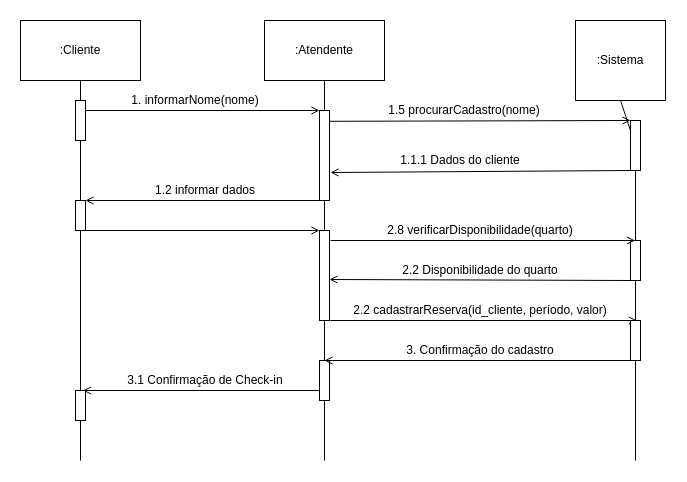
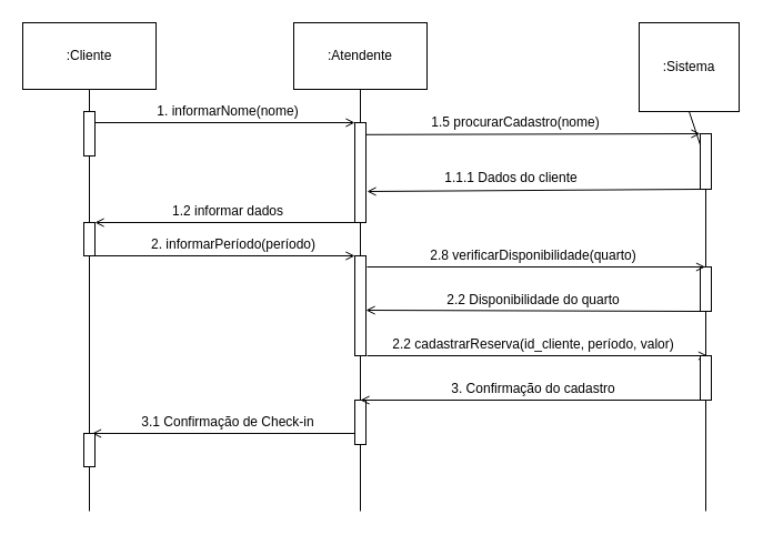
  <mxCell id="0" />
  <mxCell id="1" parent="0" />
  <mxCell id="2" value=":Cliente" style="rounded=0;whiteSpace=wrap;html=1;" parent="1" vertex="1"><mxGeometry x="20" y="20" width="120" height="60" as="geometry" /></mxCell>
  <mxCell id="3" value=":Sistema" style="rounded=0;whiteSpace=wrap;html=1;" parent="1" vertex="1"><mxGeometry x="575" y="20" width="90" height="80" as="geometry" /></mxCell>
  <mxCell id="4" value="" style="endArrow=none;html=1;rounded=0;startArrow=none;entryX=0.5;entryY=1;entryDx=0;entryDy=0;" parent="1" source="18" target="2" edge="1"><mxGeometry width="50" height="50" relative="1" as="geometry"><mxPoint x="80" y="400" as="sourcePoint" /><mxPoint x="80" y="110" as="targetPoint" /></mxGeometry></mxCell>
  <mxCell id="5" value="" style="endArrow=none;html=1;rounded=0;startArrow=none;entryX=0.5;entryY=1;entryDx=0;entryDy=0;" parent="1" source="7" target="3" edge="1"><mxGeometry width="50" height="50" relative="1" as="geometry"><mxPoint x="634.5" y="395" as="sourcePoint" /><mxPoint x="634.5" y="105" as="targetPoint" /></mxGeometry></mxCell>
  <mxCell id="6" value="" style="rounded=0;whiteSpace=wrap;html=1;" parent="1" vertex="1"><mxGeometry x="75" y="100" width="10" height="40" as="geometry" /></mxCell>
  <mxCell id="7" value="" style="rounded=0;whiteSpace=wrap;html=1;" parent="1" vertex="1"><mxGeometry x="630" y="120" width="10" height="50" as="geometry" /></mxCell>
  <mxCell id="8" value="" style="endArrow=none;html=1;rounded=0;startArrow=none;" parent="1" source="33" target="7" edge="1"><mxGeometry width="50" height="50" relative="1" as="geometry"><mxPoint x="634.5" y="395" as="sourcePoint" /><mxPoint x="634.5" y="105" as="targetPoint" /></mxGeometry></mxCell>
  <mxCell id="9" value=":Atendente" style="rounded=0;whiteSpace=wrap;html=1;" parent="1" vertex="1"><mxGeometry x="264" y="20" width="120" height="60" as="geometry" /></mxCell>
  <mxCell id="10" value="" style="endArrow=none;html=1;rounded=0;startArrow=none;" parent="1" edge="1"><mxGeometry width="50" height="50" relative="1" as="geometry"><mxPoint x="323.5" y="110" as="sourcePoint" /><mxPoint x="323.5" y="110" as="targetPoint" /></mxGeometry></mxCell>
  <mxCell id="11" value="" style="endArrow=none;html=1;rounded=0;startArrow=none;entryX=0.5;entryY=1;entryDx=0;entryDy=0;" parent="1" source="26" target="9" edge="1"><mxGeometry width="50" height="50" relative="1" as="geometry"><mxPoint x="323.5" y="400" as="sourcePoint" /><mxPoint x="324" y="110" as="targetPoint" /></mxGeometry></mxCell>
  <mxCell id="12" value="" style="endArrow=open;html=1;rounded=0;entryX=0;entryY=0;entryDx=0;entryDy=0;endFill=0;exitX=1;exitY=0.25;exitDx=0;exitDy=0;" parent="1" source="6" edge="1"><mxGeometry width="50" height="50" relative="1" as="geometry"><mxPoint x="100" y="110" as="sourcePoint" /><mxPoint x="319" y="110" as="targetPoint" /></mxGeometry></mxCell>
- <mxCell id="13" value="1. informarNome(nome)" style="text;html=1;strokeColor=none;fillColor=none;align=center;verticalAlign=middle;whiteSpace=wrap;rounded=0;" parent="1" vertex="1"><mxGeometry x="130" y="90" width="130" height="20" as="geometry" /></mxCell>
+ <mxCell id="13" value="1. informarNome(nome)" style="text;html=1;strokeColor=none;fillColor=none;align=center;verticalAlign=middle;whiteSpace=wrap;rounded=0;" parent="1" vertex="1"><mxGeometry x="140" y="90" width="130" height="20" as="geometry" /></mxCell>
  <mxCell id="14" value="" style="endArrow=open;html=1;rounded=0;exitX=1;exitY=0.12;exitDx=0;exitDy=0;endFill=0;entryX=0;entryY=0;entryDx=0;entryDy=0;exitPerimeter=0;" parent="1" source="26" target="7" edge="1"><mxGeometry width="50" height="50" relative="1" as="geometry"><mxPoint x="334" y="124.5" as="sourcePoint" /><mxPoint x="500" y="125" as="targetPoint" /></mxGeometry></mxCell>
  <mxCell id="15" value="1.5 procurarCadastro(nome)" style="text;html=1;strokeColor=none;fillColor=none;align=center;verticalAlign=middle;whiteSpace=wrap;rounded=0;" parent="1" vertex="1"><mxGeometry x="384" y="100" width="160" height="20" as="geometry" /></mxCell>
  <mxCell id="16" value="" style="endArrow=none;html=1;rounded=0;endFill=0;entryX=0;entryY=1;entryDx=0;entryDy=0;startArrow=open;startFill=0;" parent="1" target="7" edge="1"><mxGeometry width="50" height="50" relative="1" as="geometry"><mxPoint x="330" y="172" as="sourcePoint" /><mxPoint x="580" y="170" as="targetPoint" /></mxGeometry></mxCell>
  <mxCell id="17" value="1.1.1 Dados do cliente" style="text;html=1;strokeColor=none;fillColor=none;align=center;verticalAlign=middle;whiteSpace=wrap;rounded=0;" parent="1" vertex="1"><mxGeometry x="395" y="150" width="130" height="20" as="geometry" /></mxCell>
  <mxCell id="18" value="" style="rounded=0;whiteSpace=wrap;html=1;" parent="1" vertex="1"><mxGeometry x="75" y="200" width="10" height="30" as="geometry" /></mxCell>
  <mxCell id="19" value="" style="endArrow=none;html=1;rounded=0;startArrow=none;" parent="1" target="18" edge="1"><mxGeometry width="50" height="50" relative="1" as="geometry"><mxPoint x="80" y="460" as="sourcePoint" /><mxPoint x="80" y="110" as="targetPoint" /></mxGeometry></mxCell>
  <mxCell id="20" value="" style="endArrow=open;html=1;rounded=0;exitX=1;exitY=0;exitDx=0;exitDy=0;entryX=0;entryY=0;entryDx=0;entryDy=0;endFill=0;" parent="1" edge="1"><mxGeometry width="50" height="50" relative="1" as="geometry"><mxPoint x="85" y="230" as="sourcePoint" /><mxPoint x="319" y="230" as="targetPoint" /></mxGeometry></mxCell>
+ <mxCell id="21" value="2. informarPeríodo(período)" style="text;html=1;strokeColor=none;fillColor=none;align=center;verticalAlign=middle;whiteSpace=wrap;rounded=0;" parent="1" vertex="1"><mxGeometry x="120" y="210" width="180" height="20" as="geometry" /></mxCell>
  <mxCell id="22" value="" style="endArrow=open;html=1;rounded=0;endFill=0;" parent="1" edge="1"><mxGeometry width="50" height="50" relative="1" as="geometry"><mxPoint x="330" y="320" as="sourcePoint" /><mxPoint x="636.5" y="320" as="targetPoint" /></mxGeometry></mxCell>
  <mxCell id="23" value="2.2 cadastrarReserva(id_cliente, período, valor)" style="text;html=1;strokeColor=none;fillColor=none;align=center;verticalAlign=middle;whiteSpace=wrap;rounded=0;" parent="1" vertex="1"><mxGeometry x="345" y="300" width="270" height="20" as="geometry" /></mxCell>
  <mxCell id="24" value="" style="endArrow=none;html=1;rounded=0;exitX=1;exitY=0;exitDx=0;exitDy=0;entryX=0;entryY=1;entryDx=0;entryDy=0;endFill=0;startArrow=open;startFill=0;" parent="1" target="26" edge="1"><mxGeometry width="50" height="50" relative="1" as="geometry"><mxPoint x="85" y="200" as="sourcePoint" /><mxPoint x="319" y="200" as="targetPoint" /></mxGeometry></mxCell>
  <mxCell id="25" value="&lt;div&gt;1.2 informar dados&lt;/div&gt;" style="text;html=1;strokeColor=none;fillColor=none;align=center;verticalAlign=middle;whiteSpace=wrap;rounded=0;" parent="1" vertex="1"><mxGeometry x="145" y="180" width="120" height="20" as="geometry" /></mxCell>
  <mxCell id="26" value="" style="rounded=0;whiteSpace=wrap;html=1;" parent="1" vertex="1"><mxGeometry x="319" y="110" width="10" height="90" as="geometry" /></mxCell>
  <mxCell id="27" value="" style="endArrow=none;html=1;rounded=0;startArrow=none;entryX=0.5;entryY=1;entryDx=0;entryDy=0;" parent="1" target="26" edge="1"><mxGeometry width="50" height="50" relative="1" as="geometry"><mxPoint x="324" y="460" as="sourcePoint" /><mxPoint x="324" y="80" as="targetPoint" /></mxGeometry></mxCell>
  <mxCell id="28" value="3. Confirmação do cadastro" style="text;html=1;strokeColor=none;fillColor=none;align=center;verticalAlign=middle;whiteSpace=wrap;rounded=0;" parent="1" vertex="1"><mxGeometry x="395" y="340" width="170" height="20" as="geometry" /></mxCell>
  <mxCell id="29" value="" style="endArrow=none;html=1;rounded=0;endFill=0;startArrow=open;startFill=0;entryX=0;entryY=1;entryDx=0;entryDy=0;exitX=0.75;exitY=0;exitDx=0;exitDy=0;" parent="1" source="31" edge="1"><mxGeometry width="50" height="50" relative="1" as="geometry"><mxPoint x="84" y="370" as="sourcePoint" /><mxPoint x="319" y="390" as="targetPoint" /></mxGeometry></mxCell>
  <mxCell id="30" value="3.1 Confirmação de Check-in" style="text;html=1;strokeColor=none;fillColor=none;align=center;verticalAlign=middle;whiteSpace=wrap;rounded=0;" parent="1" vertex="1"><mxGeometry x="120" y="370" width="170" height="20" as="geometry" /></mxCell>
  <mxCell id="31" value="" style="rounded=0;whiteSpace=wrap;html=1;" parent="1" vertex="1"><mxGeometry x="75" y="390" width="10" height="30" as="geometry" /></mxCell>
  <mxCell id="32" value="2.8 verificarDisponibilidade(quarto)" style="text;html=1;strokeColor=none;fillColor=none;align=center;verticalAlign=middle;whiteSpace=wrap;rounded=0;" parent="1" vertex="1"><mxGeometry x="345" y="220" width="270" height="20" as="geometry" /></mxCell>
  <mxCell id="33" value="" style="rounded=0;whiteSpace=wrap;html=1;" parent="1" vertex="1"><mxGeometry x="630" y="240" width="10" height="40" as="geometry" /></mxCell>
  <mxCell id="34" value="" style="endArrow=none;html=1;rounded=0;startArrow=none;" parent="1" target="33" edge="1"><mxGeometry width="50" height="50" relative="1" as="geometry"><mxPoint x="635" y="460" as="sourcePoint" /><mxPoint x="635" y="170" as="targetPoint" /></mxGeometry></mxCell>
  <mxCell id="35" value="" style="endArrow=open;html=1;rounded=0;endFill=0;" parent="1" edge="1"><mxGeometry width="50" height="50" relative="1" as="geometry"><mxPoint x="330" y="240" as="sourcePoint" /><mxPoint x="634.5" y="240" as="targetPoint" /></mxGeometry></mxCell>
  <mxCell id="36" value="" style="endArrow=none;html=1;rounded=0;endFill=0;startArrow=open;startFill=0;" parent="1" edge="1"><mxGeometry width="50" height="50" relative="1" as="geometry"><mxPoint x="329" y="279" as="sourcePoint" /><mxPoint x="630" y="280" as="targetPoint" /></mxGeometry></mxCell>
  <mxCell id="37" value="2.2 Disponibilidade do quarto" style="text;html=1;strokeColor=none;fillColor=none;align=center;verticalAlign=middle;whiteSpace=wrap;rounded=0;" parent="1" vertex="1"><mxGeometry x="345" y="260" width="270" height="20" as="geometry" /></mxCell>
  <mxCell id="38" value="" style="rounded=0;whiteSpace=wrap;html=1;" parent="1" vertex="1"><mxGeometry x="319" y="230" width="10" height="90" as="geometry" /></mxCell>
  <mxCell id="39" value="" style="endArrow=none;html=1;rounded=0;startArrow=none;entryX=0.5;entryY=1;entryDx=0;entryDy=0;" parent="1" edge="1"><mxGeometry width="50" height="50" relative="1" as="geometry"><mxPoint x="324" y="380" as="sourcePoint" /><mxPoint x="324" y="390" as="targetPoint" /></mxGeometry></mxCell>
  <mxCell id="40" value="" style="rounded=0;whiteSpace=wrap;html=1;" parent="1" vertex="1"><mxGeometry x="319" y="360" width="10" height="40" as="geometry" /></mxCell>
  <mxCell id="41" value="" style="endArrow=none;html=1;rounded=0;endFill=0;entryX=0;entryY=1;entryDx=0;entryDy=0;startArrow=open;startFill=0;" parent="1" target="42" edge="1"><mxGeometry width="50" height="50" relative="1" as="geometry"><mxPoint x="324" y="360" as="sourcePoint" /><mxPoint x="623" y="360" as="targetPoint" /></mxGeometry></mxCell>
  <mxCell id="42" value="" style="rounded=0;whiteSpace=wrap;html=1;" parent="1" vertex="1"><mxGeometry x="630" y="320" width="10" height="40" as="geometry" /></mxCell>
